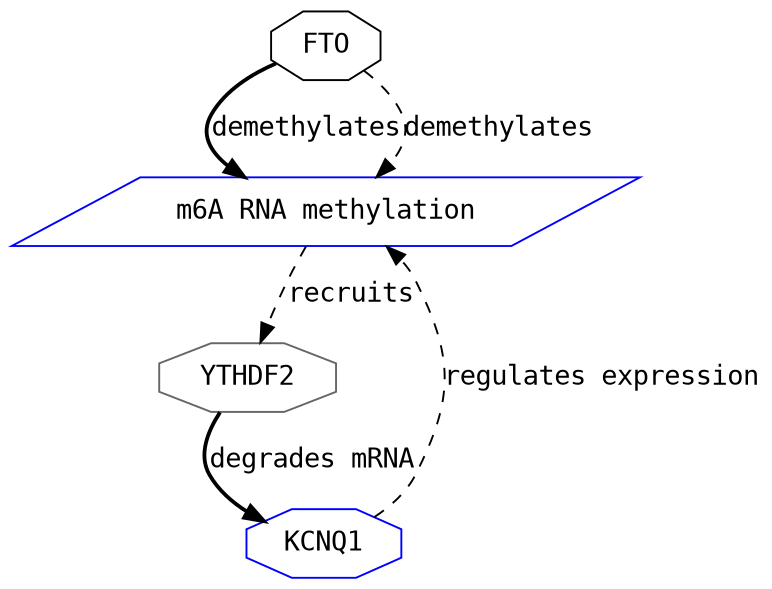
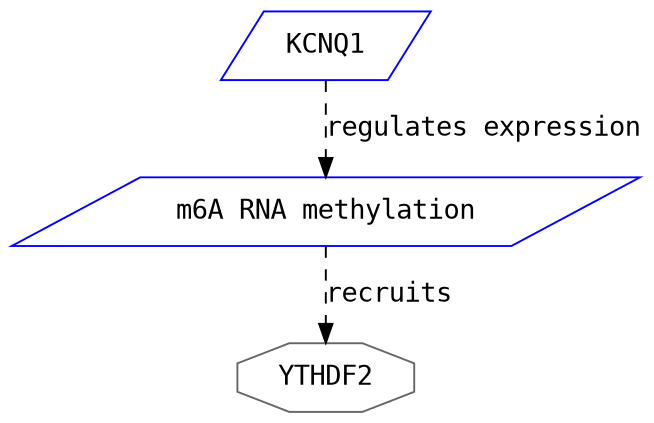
  digraph {
    fontname="DejaVu Sans Mono"
    node [color=blue fontname="DejaVu Sans Mono" shape=octagon]
    edge [evidence="PMID: 20010808" fontname="DejaVu Sans Mono" probability=0.9 style=dashed]
-   FTO [color=black]
    "m6A RNA methylation" [shape=parallelogram]
    YTHDF2 [color=gray40]
-   KCNQ1
-   FTO -> "m6A RNA methylation" [label=demethylates style=bold]
-   FTO -> "m6A RNA methylation" [label=demethylates]
+   KCNQ1 [shape=parallelogram]
    "m6A RNA methylation" -> YTHDF2 [evidence="PMID: 27602518" label=recruits probability=0.8]
-   YTHDF2 -> KCNQ1 [evidence="PMID: 28418038" label="degrades mRNA" probability=0.6 style=bold]
    KCNQ1 -> "m6A RNA methylation" [evidence="PMID: 30013173" label="regulates expression" probability=0.7]
  }
